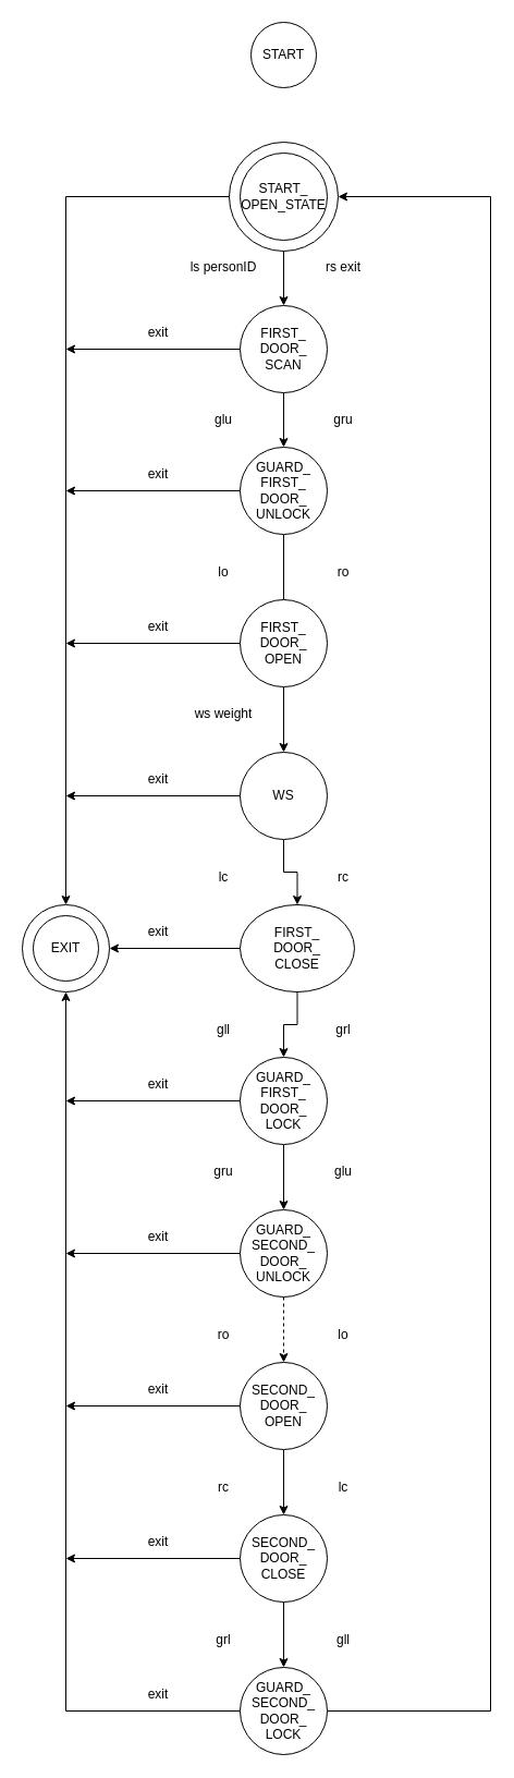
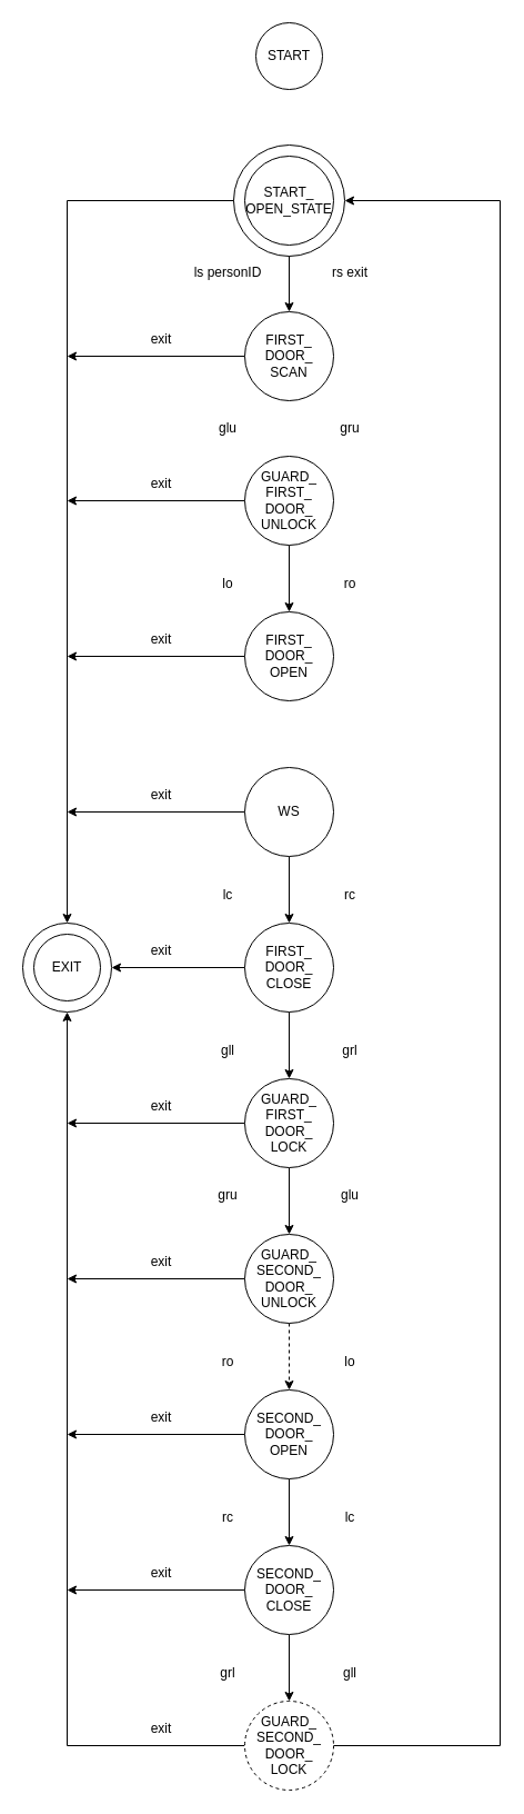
  <mxCell id="0" />
  <mxCell id="1" parent="0" />
  <mxCell id="2" value="" style="ellipse;whiteSpace=wrap;html=1;aspect=fixed;" parent="1" vertex="1"><mxGeometry x="210" y="130" width="100" height="100" as="geometry" /></mxCell>
  <mxCell id="3" value="START" style="ellipse;whiteSpace=wrap;html=1;aspect=fixed;" parent="1" vertex="1"><mxGeometry x="230" y="20" width="60" height="60" as="geometry" /></mxCell>
- <mxCell id="4" value="" style="edgeStyle=orthogonalEdgeStyle;rounded=0;orthogonalLoop=1;jettySize=auto;html=1;" parent="1" source="6" target="11" edge="1"><mxGeometry relative="1" as="geometry" /></mxCell>
  <mxCell id="5" style="edgeStyle=orthogonalEdgeStyle;rounded=0;orthogonalLoop=1;jettySize=auto;html=1;exitX=0;exitY=0.5;exitDx=0;exitDy=0;" parent="1" source="6" edge="1"><mxGeometry relative="1" as="geometry"><mxPoint x="60" y="320" as="targetPoint" /></mxGeometry></mxCell>
  <mxCell id="6" value="FIRST_&lt;br&gt;DOOR_&lt;br&gt;SCAN" style="ellipse;whiteSpace=wrap;html=1;aspect=fixed;" parent="1" vertex="1"><mxGeometry x="220" y="280" width="80" height="80" as="geometry" /></mxCell>
  <mxCell id="7" value="ls personID" style="text;html=1;strokeColor=none;fillColor=none;align=center;verticalAlign=middle;whiteSpace=wrap;rounded=0;" parent="1" vertex="1"><mxGeometry x="170" y="230" width="70" height="30" as="geometry" /></mxCell>
  <mxCell id="8" value="rs exit" style="text;html=1;strokeColor=none;fillColor=none;align=center;verticalAlign=middle;whiteSpace=wrap;rounded=0;" parent="1" vertex="1"><mxGeometry x="280" y="230" width="70" height="30" as="geometry" /></mxCell>
- <mxCell id="9" style="edgeStyle=orthogonalEdgeStyle;rounded=0;orthogonalLoop=1;jettySize=auto;html=1;exitX=0.5;exitY=1;exitDx=0;exitDy=0;endArrow=none;" parent="1" source="11" target="16" edge="1"><mxGeometry relative="1" as="geometry" /></mxCell>
+ <mxCell id="9" style="edgeStyle=orthogonalEdgeStyle;rounded=0;orthogonalLoop=1;jettySize=auto;html=1;exitX=0.5;exitY=1;exitDx=0;exitDy=0;" parent="1" source="11" target="16" edge="1"><mxGeometry relative="1" as="geometry" /></mxCell>
  <mxCell id="10" style="edgeStyle=orthogonalEdgeStyle;rounded=0;orthogonalLoop=1;jettySize=auto;html=1;exitX=0;exitY=0.5;exitDx=0;exitDy=0;" parent="1" source="11" edge="1"><mxGeometry relative="1" as="geometry"><mxPoint x="60" y="450" as="targetPoint" /></mxGeometry></mxCell>
  <mxCell id="11" value="GUARD_&lt;br&gt;FIRST_&lt;br&gt;DOOR_&lt;br&gt;UNLOCK" style="ellipse;whiteSpace=wrap;html=1;aspect=fixed;" parent="1" vertex="1"><mxGeometry x="220" y="410" width="80" height="80" as="geometry" /></mxCell>
  <mxCell id="12" value="gru" style="text;html=1;strokeColor=none;fillColor=none;align=center;verticalAlign=middle;whiteSpace=wrap;rounded=0;" parent="1" vertex="1"><mxGeometry x="280" y="370" width="70" height="30" as="geometry" /></mxCell>
  <mxCell id="13" value="glu" style="text;html=1;strokeColor=none;fillColor=none;align=center;verticalAlign=middle;whiteSpace=wrap;rounded=0;" parent="1" vertex="1"><mxGeometry x="170" y="370" width="70" height="30" as="geometry" /></mxCell>
- <mxCell id="14" style="edgeStyle=orthogonalEdgeStyle;rounded=0;orthogonalLoop=1;jettySize=auto;html=1;exitX=0.5;exitY=1;exitDx=0;exitDy=0;entryX=0.5;entryY=0;entryDx=0;entryDy=0;" parent="1" source="16" target="21" edge="1"><mxGeometry relative="1" as="geometry" /></mxCell>
  <mxCell id="15" style="edgeStyle=orthogonalEdgeStyle;rounded=0;orthogonalLoop=1;jettySize=auto;html=1;exitX=0;exitY=0.5;exitDx=0;exitDy=0;" parent="1" source="16" edge="1"><mxGeometry relative="1" as="geometry"><mxPoint x="60" y="590" as="targetPoint" /></mxGeometry></mxCell>
  <mxCell id="16" value="FIRST_&lt;br&gt;DOOR_&lt;br&gt;OPEN" style="ellipse;whiteSpace=wrap;html=1;aspect=fixed;" parent="1" vertex="1"><mxGeometry x="220" y="550" width="80" height="80" as="geometry" /></mxCell>
  <mxCell id="17" value="ro" style="text;html=1;strokeColor=none;fillColor=none;align=center;verticalAlign=middle;whiteSpace=wrap;rounded=0;" parent="1" vertex="1"><mxGeometry x="280" y="510" width="70" height="30" as="geometry" /></mxCell>
  <mxCell id="18" value="lo" style="text;html=1;strokeColor=none;fillColor=none;align=center;verticalAlign=middle;whiteSpace=wrap;rounded=0;" parent="1" vertex="1"><mxGeometry x="170" y="510" width="70" height="30" as="geometry" /></mxCell>
  <mxCell id="19" style="edgeStyle=orthogonalEdgeStyle;rounded=0;orthogonalLoop=1;jettySize=auto;html=1;exitX=0.5;exitY=1;exitDx=0;exitDy=0;entryX=0.5;entryY=0;entryDx=0;entryDy=0;" parent="1" source="21" target="25" edge="1"><mxGeometry relative="1" as="geometry" /></mxCell>
  <mxCell id="20" style="edgeStyle=orthogonalEdgeStyle;rounded=0;orthogonalLoop=1;jettySize=auto;html=1;exitX=0;exitY=0.5;exitDx=0;exitDy=0;" parent="1" source="21" edge="1"><mxGeometry relative="1" as="geometry"><mxPoint x="60" y="730" as="targetPoint" /></mxGeometry></mxCell>
  <mxCell id="21" value="WS" style="ellipse;whiteSpace=wrap;html=1;aspect=fixed;" parent="1" vertex="1"><mxGeometry x="220" y="690" width="80" height="80" as="geometry" /></mxCell>
- <mxCell id="22" value="ws weight" style="text;html=1;strokeColor=none;fillColor=none;align=center;verticalAlign=middle;whiteSpace=wrap;rounded=0;" parent="1" vertex="1"><mxGeometry x="170" y="640" width="70" height="30" as="geometry" /></mxCell>
  <mxCell id="23" style="edgeStyle=orthogonalEdgeStyle;rounded=0;orthogonalLoop=1;jettySize=auto;html=1;exitX=0.5;exitY=1;exitDx=0;exitDy=0;entryX=0.5;entryY=0;entryDx=0;entryDy=0;" parent="1" source="25" target="30" edge="1"><mxGeometry relative="1" as="geometry" /></mxCell>
  <mxCell id="24" style="edgeStyle=orthogonalEdgeStyle;rounded=0;orthogonalLoop=1;jettySize=auto;html=1;entryX=1;entryY=0.5;entryDx=0;entryDy=0;" parent="1" source="25" target="56" edge="1"><mxGeometry relative="1" as="geometry" /></mxCell>
- <mxCell id="25" value="FIRST_&lt;br&gt;DOOR_&lt;br&gt;CLOSE" style="ellipse;whiteSpace=wrap;html=1;aspect=fixed;" parent="1" vertex="1"><mxGeometry x="220" y="830" width="105" height="80" as="geometry" /></mxCell>
+ <mxCell id="25" value="FIRST_&lt;br&gt;DOOR_&lt;br&gt;CLOSE" style="ellipse;whiteSpace=wrap;html=1;aspect=fixed;" parent="1" vertex="1"><mxGeometry x="220" y="830" width="80" height="80" as="geometry" /></mxCell>
  <mxCell id="26" value="rc" style="text;html=1;strokeColor=none;fillColor=none;align=center;verticalAlign=middle;whiteSpace=wrap;rounded=0;" parent="1" vertex="1"><mxGeometry x="280" y="790" width="70" height="30" as="geometry" /></mxCell>
  <mxCell id="27" value="lc" style="text;html=1;strokeColor=none;fillColor=none;align=center;verticalAlign=middle;whiteSpace=wrap;rounded=0;" parent="1" vertex="1"><mxGeometry x="170" y="790" width="70" height="30" as="geometry" /></mxCell>
  <mxCell id="28" style="edgeStyle=orthogonalEdgeStyle;rounded=0;orthogonalLoop=1;jettySize=auto;html=1;exitX=0.5;exitY=1;exitDx=0;exitDy=0;entryX=0.5;entryY=0;entryDx=0;entryDy=0;" parent="1" source="30" target="35" edge="1"><mxGeometry relative="1" as="geometry" /></mxCell>
  <mxCell id="29" style="edgeStyle=orthogonalEdgeStyle;rounded=0;orthogonalLoop=1;jettySize=auto;html=1;exitX=0;exitY=0.5;exitDx=0;exitDy=0;" parent="1" source="30" edge="1"><mxGeometry relative="1" as="geometry"><mxPoint x="60" y="1010" as="targetPoint" /></mxGeometry></mxCell>
  <mxCell id="30" value="GUARD_&lt;br&gt;FIRST_&lt;br&gt;DOOR_&lt;br&gt;LOCK" style="ellipse;whiteSpace=wrap;html=1;aspect=fixed;" parent="1" vertex="1"><mxGeometry x="220" y="970" width="80" height="80" as="geometry" /></mxCell>
  <mxCell id="31" value="grl" style="text;html=1;strokeColor=none;fillColor=none;align=center;verticalAlign=middle;whiteSpace=wrap;rounded=0;" parent="1" vertex="1"><mxGeometry x="280" y="930" width="70" height="30" as="geometry" /></mxCell>
  <mxCell id="32" value="gll" style="text;html=1;strokeColor=none;fillColor=none;align=center;verticalAlign=middle;whiteSpace=wrap;rounded=0;" parent="1" vertex="1"><mxGeometry x="170" y="930" width="70" height="30" as="geometry" /></mxCell>
  <mxCell id="33" style="edgeStyle=orthogonalEdgeStyle;rounded=0;orthogonalLoop=1;jettySize=auto;html=1;exitX=0.5;exitY=1;exitDx=0;exitDy=0;dashed=1;" parent="1" source="35" target="40" edge="1"><mxGeometry relative="1" as="geometry" /></mxCell>
  <mxCell id="34" style="edgeStyle=orthogonalEdgeStyle;rounded=0;orthogonalLoop=1;jettySize=auto;html=1;exitX=0;exitY=0.5;exitDx=0;exitDy=0;" parent="1" source="35" edge="1"><mxGeometry relative="1" as="geometry"><mxPoint x="60" y="1150" as="targetPoint" /></mxGeometry></mxCell>
  <mxCell id="35" value="GUARD_&lt;br&gt;SECOND_&lt;br&gt;DOOR_&lt;br&gt;UNLOCK" style="ellipse;whiteSpace=wrap;html=1;aspect=fixed;" parent="1" vertex="1"><mxGeometry x="220" y="1110" width="80" height="80" as="geometry" /></mxCell>
  <mxCell id="36" value="gru" style="text;html=1;strokeColor=none;fillColor=none;align=center;verticalAlign=middle;whiteSpace=wrap;rounded=0;" parent="1" vertex="1"><mxGeometry x="170" y="1060" width="70" height="30" as="geometry" /></mxCell>
  <mxCell id="37" value="glu" style="text;html=1;strokeColor=none;fillColor=none;align=center;verticalAlign=middle;whiteSpace=wrap;rounded=0;" parent="1" vertex="1"><mxGeometry x="280" y="1060" width="70" height="30" as="geometry" /></mxCell>
  <mxCell id="38" style="edgeStyle=orthogonalEdgeStyle;rounded=0;orthogonalLoop=1;jettySize=auto;html=1;exitX=0.5;exitY=1;exitDx=0;exitDy=0;entryX=0.5;entryY=0;entryDx=0;entryDy=0;" parent="1" source="40" target="45" edge="1"><mxGeometry relative="1" as="geometry" /></mxCell>
  <mxCell id="39" style="edgeStyle=orthogonalEdgeStyle;rounded=0;orthogonalLoop=1;jettySize=auto;html=1;exitX=0;exitY=0.5;exitDx=0;exitDy=0;" parent="1" source="40" edge="1"><mxGeometry relative="1" as="geometry"><mxPoint x="60" y="1290" as="targetPoint" /></mxGeometry></mxCell>
  <mxCell id="40" value="SECOND_&lt;br&gt;DOOR_&lt;br&gt;OPEN" style="ellipse;whiteSpace=wrap;html=1;aspect=fixed;" parent="1" vertex="1"><mxGeometry x="220" y="1250" width="80" height="80" as="geometry" /></mxCell>
  <mxCell id="41" value="ro" style="text;html=1;strokeColor=none;fillColor=none;align=center;verticalAlign=middle;whiteSpace=wrap;rounded=0;" parent="1" vertex="1"><mxGeometry x="170" y="1210" width="70" height="30" as="geometry" /></mxCell>
  <mxCell id="42" value="lo" style="text;html=1;strokeColor=none;fillColor=none;align=center;verticalAlign=middle;whiteSpace=wrap;rounded=0;" parent="1" vertex="1"><mxGeometry x="280" y="1210" width="70" height="30" as="geometry" /></mxCell>
  <mxCell id="43" style="edgeStyle=orthogonalEdgeStyle;rounded=0;orthogonalLoop=1;jettySize=auto;html=1;exitX=0.5;exitY=1;exitDx=0;exitDy=0;entryX=0.5;entryY=0;entryDx=0;entryDy=0;" parent="1" source="45" target="50" edge="1"><mxGeometry relative="1" as="geometry" /></mxCell>
  <mxCell id="44" style="edgeStyle=orthogonalEdgeStyle;rounded=0;orthogonalLoop=1;jettySize=auto;html=1;exitX=0;exitY=0.5;exitDx=0;exitDy=0;" parent="1" source="45" edge="1"><mxGeometry relative="1" as="geometry"><mxPoint x="60" y="1430" as="targetPoint" /></mxGeometry></mxCell>
  <mxCell id="45" value="SECOND_&lt;br&gt;DOOR_&lt;br&gt;CLOSE" style="ellipse;whiteSpace=wrap;html=1;aspect=fixed;" parent="1" vertex="1"><mxGeometry x="220" y="1390" width="80" height="80" as="geometry" /></mxCell>
  <mxCell id="46" value="rc" style="text;html=1;strokeColor=none;fillColor=none;align=center;verticalAlign=middle;whiteSpace=wrap;rounded=0;" parent="1" vertex="1"><mxGeometry x="170" y="1350" width="70" height="30" as="geometry" /></mxCell>
  <mxCell id="47" value="lc" style="text;html=1;strokeColor=none;fillColor=none;align=center;verticalAlign=middle;whiteSpace=wrap;rounded=0;" parent="1" vertex="1"><mxGeometry x="280" y="1350" width="70" height="30" as="geometry" /></mxCell>
  <mxCell id="48" style="edgeStyle=orthogonalEdgeStyle;rounded=0;orthogonalLoop=1;jettySize=auto;html=1;exitX=1;exitY=0.5;exitDx=0;exitDy=0;entryX=1;entryY=0.5;entryDx=0;entryDy=0;" parent="1" source="50" target="2" edge="1"><mxGeometry relative="1" as="geometry"><Array as="points"><mxPoint x="450" y="1570" /><mxPoint x="450" y="180" /></Array><mxPoint x="330" y="180" as="targetPoint" /></mxGeometry></mxCell>
  <mxCell id="49" style="edgeStyle=orthogonalEdgeStyle;rounded=0;orthogonalLoop=1;jettySize=auto;html=1;exitX=0;exitY=0.5;exitDx=0;exitDy=0;entryX=0.5;entryY=1;entryDx=0;entryDy=0;" parent="1" source="50" target="56" edge="1"><mxGeometry relative="1" as="geometry" /></mxCell>
- <mxCell id="50" value="GUARD_&lt;br&gt;SECOND_&lt;br&gt;DOOR_&lt;br&gt;LOCK" style="ellipse;whiteSpace=wrap;html=1;aspect=fixed;" parent="1" vertex="1"><mxGeometry x="220" y="1530" width="80" height="80" as="geometry" /></mxCell>
+ <mxCell id="50" value="GUARD_&lt;br&gt;SECOND_&lt;br&gt;DOOR_&lt;br&gt;LOCK" style="ellipse;whiteSpace=wrap;html=1;aspect=fixed;dashed=1;" parent="1" vertex="1"><mxGeometry x="220" y="1530" width="80" height="80" as="geometry" /></mxCell>
  <mxCell id="51" value="grl" style="text;html=1;strokeColor=none;fillColor=none;align=center;verticalAlign=middle;whiteSpace=wrap;rounded=0;" parent="1" vertex="1"><mxGeometry x="170" y="1490" width="70" height="30" as="geometry" /></mxCell>
  <mxCell id="52" value="gll" style="text;html=1;strokeColor=none;fillColor=none;align=center;verticalAlign=middle;whiteSpace=wrap;rounded=0;" parent="1" vertex="1"><mxGeometry x="280" y="1490" width="70" height="30" as="geometry" /></mxCell>
  <mxCell id="53" value="" style="edgeStyle=orthogonalEdgeStyle;rounded=0;orthogonalLoop=1;jettySize=auto;html=1;exitX=0.5;exitY=1;exitDx=0;exitDy=0;" parent="1" source="2" target="6" edge="1"><mxGeometry relative="1" as="geometry" /></mxCell>
  <mxCell id="54" style="edgeStyle=orthogonalEdgeStyle;rounded=0;orthogonalLoop=1;jettySize=auto;html=1;entryX=0.5;entryY=0;entryDx=0;entryDy=0;exitX=0;exitY=0.5;exitDx=0;exitDy=0;" parent="1" source="2" target="56" edge="1"><mxGeometry relative="1" as="geometry"><mxPoint x="170" y="180" as="sourcePoint" /></mxGeometry></mxCell>
  <mxCell id="55" value="&lt;div&gt;START_&lt;/div&gt;&lt;div&gt;OPEN_STATE&lt;/div&gt;" style="ellipse;whiteSpace=wrap;html=1;aspect=fixed;" parent="1" vertex="1"><mxGeometry x="220" y="140" width="80" height="80" as="geometry" /></mxCell>
  <mxCell id="56" value="" style="ellipse;whiteSpace=wrap;html=1;aspect=fixed;" parent="1" vertex="1"><mxGeometry x="20" y="830" width="80" height="80" as="geometry" /></mxCell>
  <mxCell id="57" value="exit" style="text;html=1;strokeColor=none;fillColor=none;align=center;verticalAlign=middle;whiteSpace=wrap;rounded=0;" parent="1" vertex="1"><mxGeometry x="110" y="290" width="70" height="30" as="geometry" /></mxCell>
  <mxCell id="58" value="exit" style="text;html=1;strokeColor=none;fillColor=none;align=center;verticalAlign=middle;whiteSpace=wrap;rounded=0;" parent="1" vertex="1"><mxGeometry x="110" y="420" width="70" height="30" as="geometry" /></mxCell>
  <mxCell id="59" value="exit" style="text;html=1;strokeColor=none;fillColor=none;align=center;verticalAlign=middle;whiteSpace=wrap;rounded=0;" parent="1" vertex="1"><mxGeometry x="110" y="560" width="70" height="30" as="geometry" /></mxCell>
  <mxCell id="60" value="exit" style="text;html=1;strokeColor=none;fillColor=none;align=center;verticalAlign=middle;whiteSpace=wrap;rounded=0;" parent="1" vertex="1"><mxGeometry x="110" y="700" width="70" height="30" as="geometry" /></mxCell>
  <mxCell id="61" value="exit" style="text;html=1;strokeColor=none;fillColor=none;align=center;verticalAlign=middle;whiteSpace=wrap;rounded=0;" parent="1" vertex="1"><mxGeometry x="110" y="840" width="70" height="30" as="geometry" /></mxCell>
  <mxCell id="62" value="exit" style="text;html=1;strokeColor=none;fillColor=none;align=center;verticalAlign=middle;whiteSpace=wrap;rounded=0;" parent="1" vertex="1"><mxGeometry x="110" y="980" width="70" height="30" as="geometry" /></mxCell>
  <mxCell id="63" value="exit" style="text;html=1;strokeColor=none;fillColor=none;align=center;verticalAlign=middle;whiteSpace=wrap;rounded=0;" parent="1" vertex="1"><mxGeometry x="110" y="1120" width="70" height="30" as="geometry" /></mxCell>
  <mxCell id="64" value="exit" style="text;html=1;strokeColor=none;fillColor=none;align=center;verticalAlign=middle;whiteSpace=wrap;rounded=0;" parent="1" vertex="1"><mxGeometry x="110" y="1260" width="70" height="30" as="geometry" /></mxCell>
  <mxCell id="65" value="exit" style="text;html=1;strokeColor=none;fillColor=none;align=center;verticalAlign=middle;whiteSpace=wrap;rounded=0;" parent="1" vertex="1"><mxGeometry x="110" y="1400" width="70" height="30" as="geometry" /></mxCell>
  <mxCell id="66" value="exit" style="text;html=1;strokeColor=none;fillColor=none;align=center;verticalAlign=middle;whiteSpace=wrap;rounded=0;" parent="1" vertex="1"><mxGeometry x="110" y="1540" width="70" height="30" as="geometry" /></mxCell>
  <mxCell id="67" value="EXIT" style="ellipse;whiteSpace=wrap;html=1;aspect=fixed;" parent="1" vertex="1"><mxGeometry x="30" y="840" width="60" height="60" as="geometry" /></mxCell>
